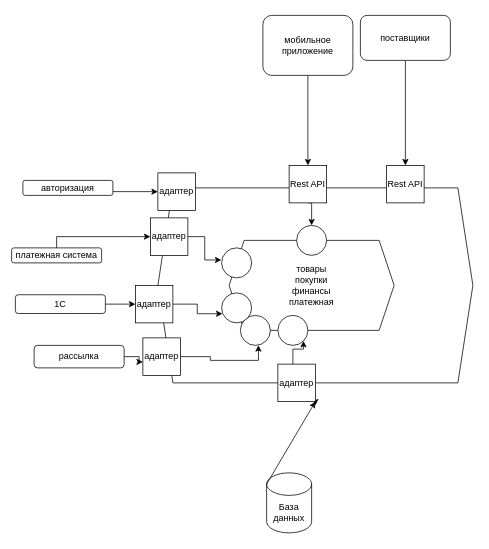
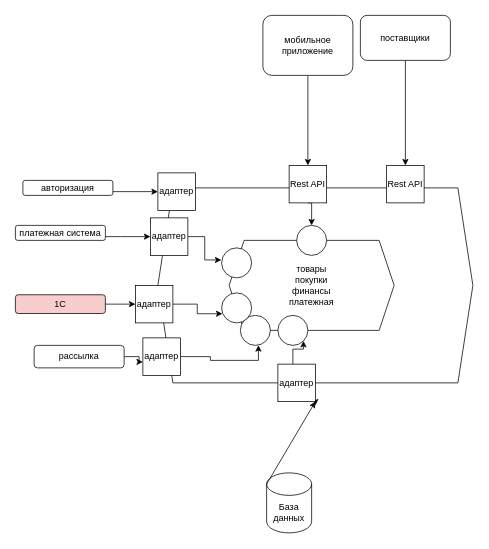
  <mxCell id="0" />
  <mxCell id="1" parent="0" />
  <mxCell id="2" value="" style="shape=hexagon;perimeter=hexagonPerimeter2;whiteSpace=wrap;html=1;fixedSize=1;" parent="1" vertex="1"><mxGeometry x="210" y="250" width="420" height="260" as="geometry" /></mxCell>
  <mxCell id="3" value="товары&lt;br&gt;покупки&lt;br&gt;финансы&lt;br&gt;платежная" style="shape=hexagon;perimeter=hexagonPerimeter2;whiteSpace=wrap;html=1;fixedSize=1;" parent="1" vertex="1"><mxGeometry x="305" y="320" width="220" height="120" as="geometry" /></mxCell>
  <mxCell id="4" value="" style="ellipse;whiteSpace=wrap;html=1;aspect=fixed;" parent="1" vertex="1"><mxGeometry x="295" y="330" width="40" height="40" as="geometry" /></mxCell>
  <mxCell id="5" value="" style="ellipse;whiteSpace=wrap;html=1;aspect=fixed;" parent="1" vertex="1"><mxGeometry x="320" y="420" width="40" height="40" as="geometry" /></mxCell>
  <mxCell id="6" value="" style="ellipse;whiteSpace=wrap;html=1;aspect=fixed;" parent="1" vertex="1"><mxGeometry x="295" y="390" width="40" height="40" as="geometry" /></mxCell>
  <mxCell id="7" value="" style="ellipse;whiteSpace=wrap;html=1;aspect=fixed;" parent="1" vertex="1"><mxGeometry x="370" y="420" width="40" height="40" as="geometry" /></mxCell>
  <mxCell id="8" value="" style="ellipse;whiteSpace=wrap;html=1;aspect=fixed;" parent="1" vertex="1"><mxGeometry x="395" y="300" width="40" height="40" as="geometry" /></mxCell>
  <mxCell id="9" style="edgeStyle=orthogonalEdgeStyle;rounded=0;orthogonalLoop=1;jettySize=auto;html=1;entryX=0.027;entryY=0.696;entryDx=0;entryDy=0;entryPerimeter=0;" parent="1" source="10" target="6" edge="1"><mxGeometry relative="1" as="geometry" /></mxCell>
  <mxCell id="10" value="адаптер" style="whiteSpace=wrap;html=1;aspect=fixed;" parent="1" vertex="1"><mxGeometry x="180" y="380" width="50" height="50" as="geometry" /></mxCell>
  <mxCell id="11" style="edgeStyle=orthogonalEdgeStyle;rounded=0;orthogonalLoop=1;jettySize=auto;html=1;entryX=0.602;entryY=0.995;entryDx=0;entryDy=0;entryPerimeter=0;" parent="1" source="12" target="5" edge="1"><mxGeometry relative="1" as="geometry" /></mxCell>
  <mxCell id="12" value="адаптер" style="whiteSpace=wrap;html=1;aspect=fixed;" parent="1" vertex="1"><mxGeometry x="190" y="450" width="50" height="50" as="geometry" /></mxCell>
  <mxCell id="13" style="edgeStyle=orthogonalEdgeStyle;rounded=0;orthogonalLoop=1;jettySize=auto;html=1;exitX=1;exitY=0.5;exitDx=0;exitDy=0;entryX=-0.009;entryY=0.403;entryDx=0;entryDy=0;entryPerimeter=0;" parent="1" source="14" target="4" edge="1"><mxGeometry relative="1" as="geometry" /></mxCell>
  <mxCell id="14" value="адаптер" style="whiteSpace=wrap;html=1;aspect=fixed;" parent="1" vertex="1"><mxGeometry x="200" y="290" width="50" height="50" as="geometry" /></mxCell>
  <mxCell id="15" style="edgeStyle=orthogonalEdgeStyle;rounded=0;orthogonalLoop=1;jettySize=auto;html=1;exitX=0.5;exitY=1;exitDx=0;exitDy=0;entryX=0.5;entryY=0;entryDx=0;entryDy=0;" parent="1" source="16" target="8" edge="1"><mxGeometry relative="1" as="geometry" /></mxCell>
  <mxCell id="16" value="Rest API" style="whiteSpace=wrap;html=1;aspect=fixed;" parent="1" vertex="1"><mxGeometry x="385" y="220" width="50" height="50" as="geometry" /></mxCell>
  <mxCell id="17" style="edgeStyle=orthogonalEdgeStyle;rounded=0;orthogonalLoop=1;jettySize=auto;html=1;exitX=0;exitY=0.5;exitDx=0;exitDy=0;entryX=1;entryY=1;entryDx=0;entryDy=0;" parent="1" source="19" target="7" edge="1"><mxGeometry relative="1" as="geometry"><Array as="points"><mxPoint x="390" y="510" /><mxPoint x="390" y="465" /><mxPoint x="404" y="465" /></Array></mxGeometry></mxCell>
  <mxCell id="18" style="edgeStyle=orthogonalEdgeStyle;rounded=0;orthogonalLoop=1;jettySize=auto;html=1;exitX=1;exitY=1;exitDx=0;exitDy=0;" edge="1" parent="1" source="19"><mxGeometry relative="1" as="geometry"><mxPoint x="420" y="540" as="targetPoint" /></mxGeometry></mxCell>
  <mxCell id="19" value="адаптер" style="whiteSpace=wrap;html=1;aspect=fixed;" parent="1" vertex="1"><mxGeometry x="370" y="485" width="50" height="50" as="geometry" /></mxCell>
  <mxCell id="20" value="База данных" style="shape=cylinder3;whiteSpace=wrap;html=1;boundedLbl=1;backgroundOutline=1;size=15;" parent="1" vertex="1"><mxGeometry x="355" y="630" width="60" height="80" as="geometry" /></mxCell>
  <mxCell id="21" value="" style="endArrow=classic;html=1;rounded=0;exitX=0;exitY=0;exitDx=0;exitDy=15;exitPerimeter=0;entryX=1;entryY=1;entryDx=0;entryDy=0;" parent="1" source="20" target="19" edge="1"><mxGeometry width="50" height="50" relative="1" as="geometry"><mxPoint x="640" y="470" as="sourcePoint" /><mxPoint x="690" y="420" as="targetPoint" /><Array as="points" /></mxGeometry></mxCell>
  <mxCell id="22" style="edgeStyle=orthogonalEdgeStyle;rounded=0;orthogonalLoop=1;jettySize=auto;html=1;entryX=0.5;entryY=0;entryDx=0;entryDy=0;" parent="1" source="23" target="16" edge="1"><mxGeometry relative="1" as="geometry" /></mxCell>
  <mxCell id="23" value="мобильное приложение" style="rounded=1;whiteSpace=wrap;html=1;" parent="1" vertex="1"><mxGeometry x="350" y="20" width="120" height="80" as="geometry" /></mxCell>
  <mxCell id="24" style="edgeStyle=orthogonalEdgeStyle;rounded=0;orthogonalLoop=1;jettySize=auto;html=1;entryX=0;entryY=0.5;entryDx=0;entryDy=0;" parent="1" source="25" target="14" edge="1"><mxGeometry relative="1" as="geometry"><Array as="points"><mxPoint x="160" y="315" /><mxPoint x="160" y="315" /></Array></mxGeometry></mxCell>
- <mxCell id="25" value="платежная система" style="rounded=1;whiteSpace=wrap;html=1;" parent="1" vertex="1"><mxGeometry x="15" y="330" width="120" height="20" as="geometry" /></mxCell>
+ <mxCell id="25" value="платежная система" style="rounded=1;whiteSpace=wrap;html=1;" parent="1" vertex="1"><mxGeometry y="300" width="120" height="20" as="geometry" x="20" /></mxCell>
  <mxCell id="26" style="edgeStyle=orthogonalEdgeStyle;rounded=0;orthogonalLoop=1;jettySize=auto;html=1;entryX=0;entryY=0.5;entryDx=0;entryDy=0;" edge="1" parent="1" source="27" target="10"><mxGeometry relative="1" as="geometry" /></mxCell>
- <mxCell id="27" value="1C" style="rounded=1;whiteSpace=wrap;html=1;" vertex="1" parent="1"><mxGeometry y="392.5" width="120" height="25" as="geometry" x="20" /></mxCell>
+ <mxCell id="27" value="1C" style="rounded=1;whiteSpace=wrap;html=1;fillColor=#f8cecc;" vertex="1" parent="1"><mxGeometry y="392.5" width="120" height="25" as="geometry" x="20" /></mxCell>
  <mxCell id="28" style="edgeStyle=orthogonalEdgeStyle;rounded=0;orthogonalLoop=1;jettySize=auto;html=1;entryX=0;entryY=0.64;entryDx=0;entryDy=0;entryPerimeter=0;" edge="1" parent="1" source="29" target="12"><mxGeometry relative="1" as="geometry" /></mxCell>
  <mxCell id="29" value="рассылка" style="rounded=1;whiteSpace=wrap;html=1;" vertex="1" parent="1"><mxGeometry x="45" y="460" width="120" height="30" as="geometry" /></mxCell>
  <mxCell id="30" value="Rest API" style="whiteSpace=wrap;html=1;aspect=fixed;" vertex="1" parent="1"><mxGeometry x="515" y="220" width="50" height="50" as="geometry" /></mxCell>
  <mxCell id="31" style="edgeStyle=orthogonalEdgeStyle;rounded=0;orthogonalLoop=1;jettySize=auto;html=1;entryX=0.5;entryY=0;entryDx=0;entryDy=0;" edge="1" parent="1" source="32" target="30"><mxGeometry relative="1" as="geometry" /></mxCell>
  <mxCell id="32" value="поставщики" style="rounded=1;whiteSpace=wrap;html=1;" vertex="1" parent="1"><mxGeometry x="480" y="20" width="120" height="60" as="geometry" /></mxCell>
  <mxCell id="33" value="адаптер" style="whiteSpace=wrap;html=1;aspect=fixed;" vertex="1" parent="1"><mxGeometry x="210" y="230" width="50" height="50" as="geometry" /></mxCell>
  <mxCell id="34" style="edgeStyle=orthogonalEdgeStyle;rounded=0;orthogonalLoop=1;jettySize=auto;html=1;entryX=0;entryY=0.5;entryDx=0;entryDy=0;" edge="1" parent="1" source="35"><mxGeometry relative="1" as="geometry"><Array as="points"><mxPoint x="170" y="255" /><mxPoint x="170" y="255" /></Array><mxPoint x="210" y="255" as="targetPoint" /></mxGeometry></mxCell>
  <mxCell id="35" value="авторизация" style="rounded=1;whiteSpace=wrap;html=1;" vertex="1" parent="1"><mxGeometry x="30" y="240" width="120" height="20" as="geometry" /></mxCell>
